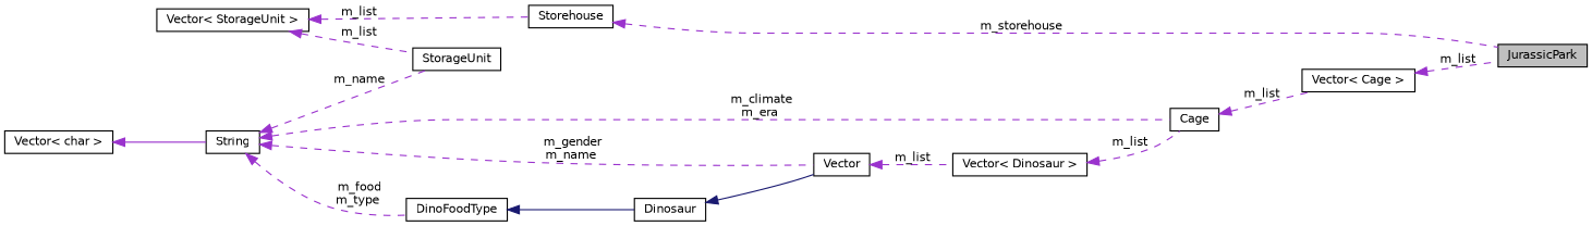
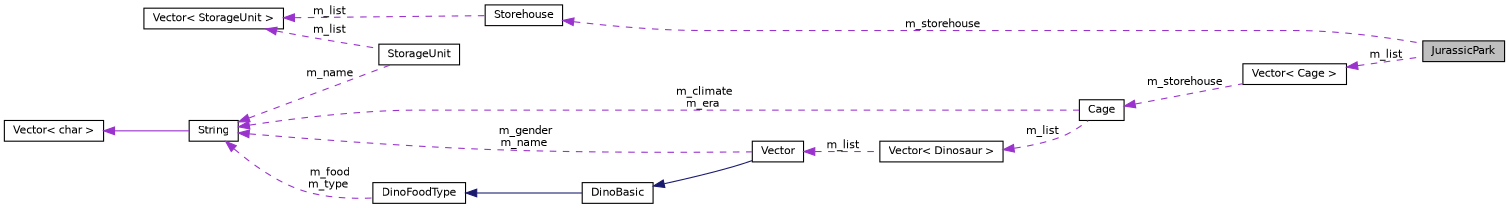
  digraph {
    rankdir=LR
    node [color=black fillcolor=white fontname=Helvetica fontsize=10 shape=record style=filled]
    edge [color=darkorchid3 dir=back fontname=Helvetica fontsize=10 labelfontname=Helvetica labelfontsize=10 style=dashed]
    n1 [fillcolor=grey75 fontcolor=black height=0.2 label=JurassicPark width=0.4]
    n2 [height=0.2 label=Storehouse width=0.4]
    n3 [height=0.2 label="Vector\< StorageUnit \>" width=0.4]
    n4 [height=0.2 label=StorageUnit width=0.4]
    n5 [height=0.2 label=String width=0.4]
    n6 [height=0.2 label=Cage width=0.4]
    n7 [height=0.2 label=Vector width=0.4]
    n8 [height=0.2 label=DinoFoodType width=0.4]
    n9 [height=0.2 label="Vector\< Cage \>" width=0.4]
    n10 [height=0.2 label="Vector\< Dinosaur \>" width=0.4]
-   n11 [height=0.2 label=Dinosaur width=0.4]
+   n11 [height=0.2 label=DinoBasic width=0.4]
    n12 [height=0.2 label="Vector\< char \>" width=0.4]
    n2 -> n1 [label=" m_storehouse"]
    n3 -> n2 [label=" m_list"]
    n3 -> n4 [label=" m_list"]
    n5 -> n4 [label=" m_name"]
    n5 -> n6 [label=" m_climate\nm_era"]
    n5 -> n7 [label=" m_gender\nm_name"]
    n5 -> n8 [label=" m_food\nm_type"]
-   n6 -> n9 [label=" m_list"]
+   n6 -> n9 [label=" m_storehouse"]
    n7 -> n10 [label=" m_list"]
    n8 -> n11 [color=midnightblue style=solid]
    n9 -> n1 [label=" m_list"]
    n10 -> n6 [label=" m_list"]
    n11 -> n7 [color=midnightblue style=solid]
    n12 -> n5 [style=solid]
  }
